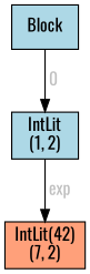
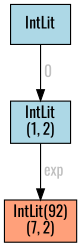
  digraph {
    fontname=Oswald
    node [fillcolor=lightblue fontname=Oswald shape=box style=filled]
    edge [fontcolor=gray fontname=Oswald]
-   n1 [label=Block]
+   n1 [label=IntLit]
    n2 [label="IntLit\n(1, 2)"]
-   n3 [fillcolor=lightsalmon label="IntLit(42)\n(7, 2)"]
+   n3 [fillcolor=lightsalmon label="IntLit(92)\n(7, 2)"]
    n1 -> n2 [label=" 0"]
    n2 -> n3 [label=" exp"]
  }
